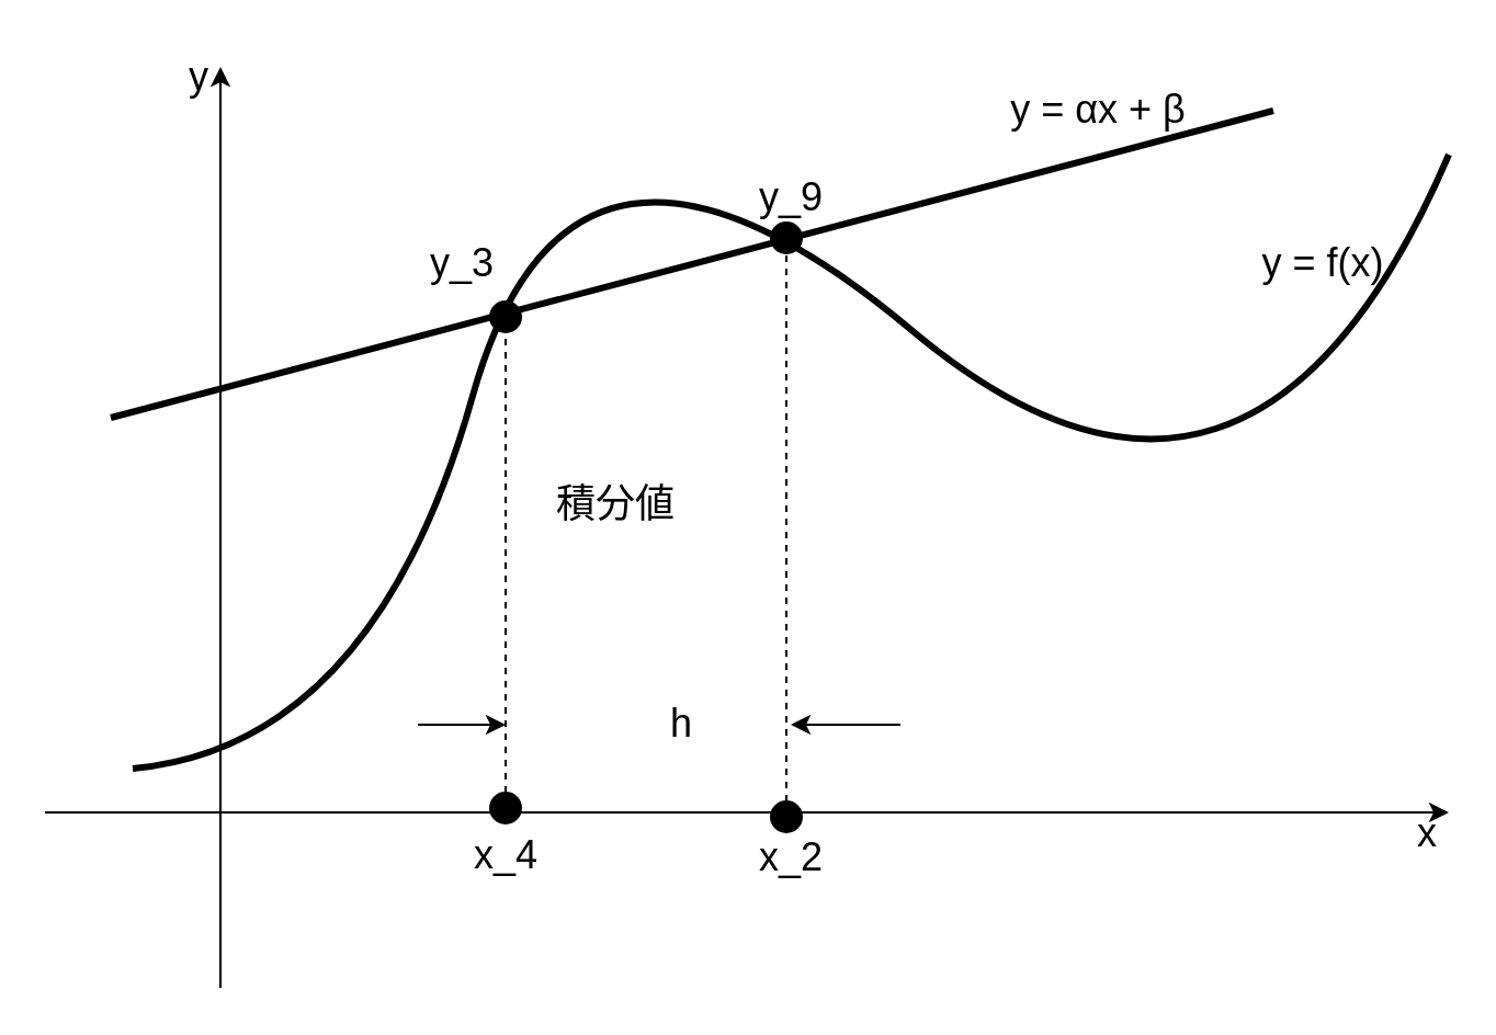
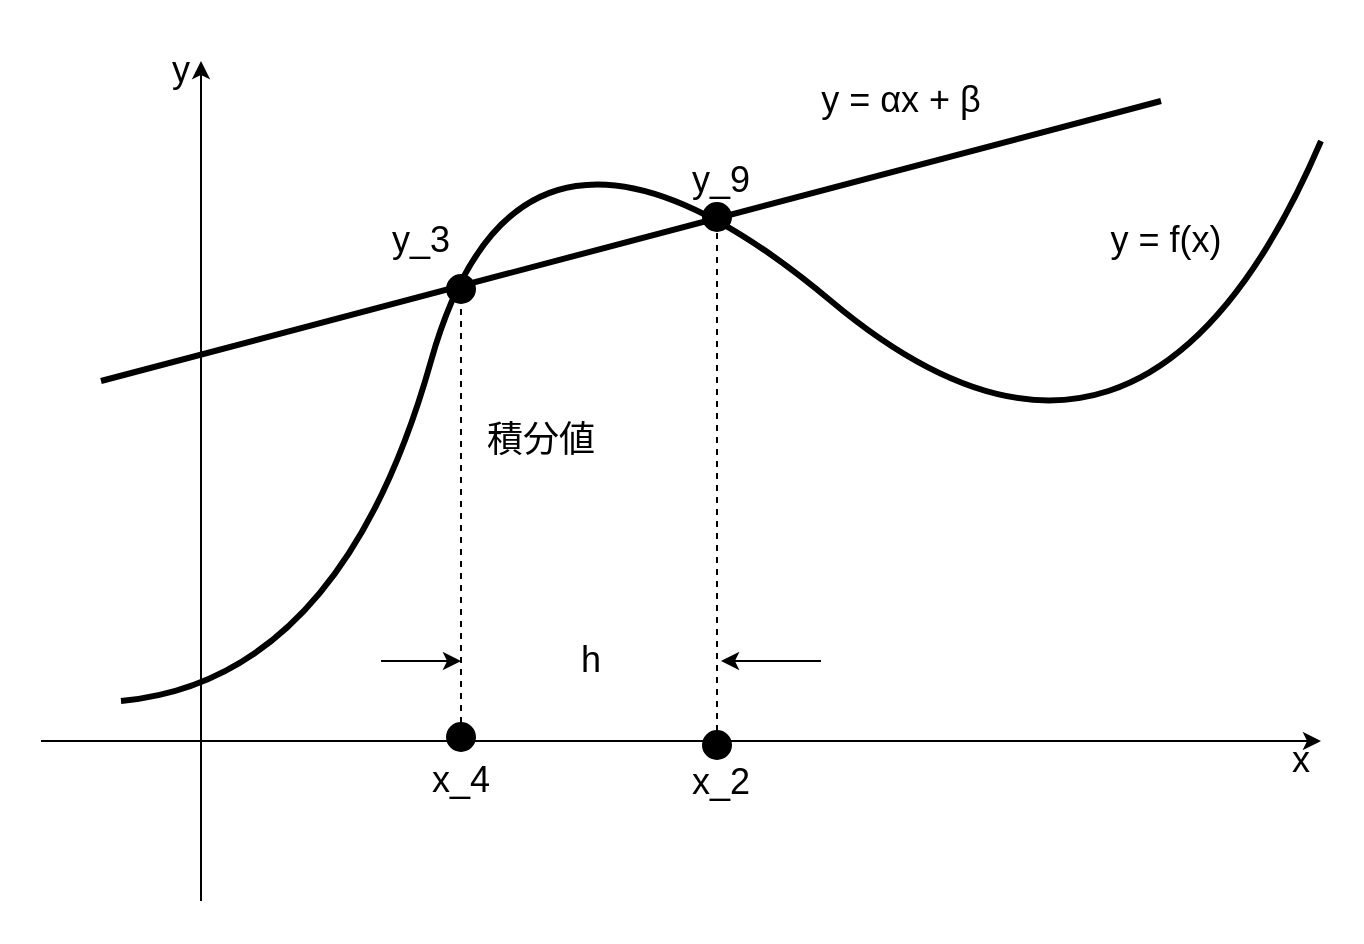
  <mxCell id="0" />
  <mxCell id="1" parent="0" />
  <mxCell id="2" value="" style="endArrow=classic;html=1;fontSize=18;" edge="1" parent="1"><mxGeometry width="50" height="50" relative="1" as="geometry"><mxPoint x="100" y="450" as="sourcePoint" /><mxPoint x="100" y="30" as="targetPoint" /></mxGeometry></mxCell>
  <mxCell id="3" value="y" style="text;html=1;align=center;verticalAlign=middle;resizable=0;points=[];autosize=1;fontSize=18;" vertex="1" parent="1"><mxGeometry x="80" y="20" width="20" height="30" as="geometry" /></mxCell>
  <mxCell id="4" value="" style="endArrow=classic;html=1;fontSize=18;" edge="1" parent="1"><mxGeometry width="50" height="50" relative="1" as="geometry"><mxPoint x="20" y="370" as="sourcePoint" /><mxPoint x="660" y="370" as="targetPoint" /></mxGeometry></mxCell>
  <mxCell id="5" value="x" style="text;html=1;align=center;verticalAlign=middle;resizable=0;points=[];autosize=1;fontSize=18;" vertex="1" parent="1"><mxGeometry x="640" y="365" width="20" height="30" as="geometry" /></mxCell>
  <mxCell id="6" value="" style="curved=1;endArrow=none;html=1;endFill=0;strokeWidth=3;fontSize=18;" edge="1" parent="1"><mxGeometry width="50" height="50" relative="1" as="geometry"><mxPoint x="60" y="350" as="sourcePoint" /><mxPoint x="660" y="70" as="targetPoint" /><Array as="points"><mxPoint x="170" y="340" /><mxPoint x="260" y="20" /><mxPoint x="570" y="280" /></Array></mxGeometry></mxCell>
- <mxCell id="7" value="&amp;nbsp;y = f(x)" style="text;html=1;align=center;verticalAlign=middle;resizable=0;points=[];autosize=1;fontSize=18;" vertex="1" parent="1"><mxGeometry x="560" y="105" width="80" height="30" as="geometry" /></mxCell>
+ <mxCell id="7" value="&amp;nbsp;y = f(x)" style="text;html=1;align=center;verticalAlign=middle;resizable=0;points=[];autosize=1;fontSize=18;" vertex="1" parent="1"><mxGeometry x="540" y="105" width="80" height="30" as="geometry" /></mxCell>
  <mxCell id="8" value="" style="endArrow=none;html=1;strokeWidth=3;fontSize=18;" edge="1" parent="1"><mxGeometry width="50" height="50" relative="1" as="geometry"><mxPoint x="50" y="190" as="sourcePoint" /><mxPoint x="580" y="50" as="targetPoint" /></mxGeometry></mxCell>
- <mxCell id="9" value="y = αx + β" style="text;html=1;align=center;verticalAlign=middle;resizable=0;points=[];autosize=1;fontSize=18;" vertex="1" parent="1"><mxGeometry x="450" y="35" width="100" height="30" as="geometry" /></mxCell>
+ <mxCell id="9" value="y = αx + β" style="text;html=1;align=center;verticalAlign=middle;resizable=0;points=[];autosize=1;fontSize=18;" vertex="1" parent="1"><mxGeometry x="400" y="35" width="100" height="30" as="geometry" /></mxCell>
  <mxCell id="10" value="" style="endArrow=circle;dashed=1;html=1;strokeWidth=1;fillColor=#A6DBFF;fontSize=18;startArrow=circle;startFill=1;endFill=1;" edge="1" parent="1"><mxGeometry width="50" height="50" relative="1" as="geometry"><mxPoint x="230" y="376" as="sourcePoint" /><mxPoint x="230" y="136" as="targetPoint" /></mxGeometry></mxCell>
  <mxCell id="11" value="" style="endArrow=circle;dashed=1;html=1;strokeWidth=1;fillColor=#A6DBFF;fontSize=18;startArrow=circle;startFill=1;endFill=1;" edge="1" parent="1"><mxGeometry width="50" height="50" relative="1" as="geometry"><mxPoint x="358" y="380" as="sourcePoint" /><mxPoint x="358" y="100" as="targetPoint" /></mxGeometry></mxCell>
  <mxCell id="12" value="" style="endArrow=classic;html=1;strokeWidth=1;fillColor=#A6DBFF;fontSize=18;" edge="1" parent="1"><mxGeometry width="50" height="50" relative="1" as="geometry"><mxPoint x="410" y="330" as="sourcePoint" /><mxPoint x="360" y="330" as="targetPoint" /></mxGeometry></mxCell>
  <mxCell id="13" value="" style="endArrow=classic;html=1;strokeWidth=1;fillColor=#A6DBFF;fontSize=18;" edge="1" parent="1"><mxGeometry width="50" height="50" relative="1" as="geometry"><mxPoint x="190" y="330" as="sourcePoint" /><mxPoint x="230" y="330" as="targetPoint" /></mxGeometry></mxCell>
- <mxCell id="14" value="h" style="text;html=1;align=center;verticalAlign=middle;resizable=0;points=[];autosize=1;fontSize=18;" vertex="1" parent="1"><mxGeometry x="295" y="315" width="30" height="30" as="geometry" /></mxCell>
+ <mxCell id="14" value="h" style="text;html=1;align=center;verticalAlign=middle;resizable=0;points=[];autosize=1;fontSize=18;" vertex="1" parent="1"><mxGeometry x="280" y="315" width="30" height="30" as="geometry" /></mxCell>
  <mxCell id="15" value="x_4" style="text;html=1;align=center;verticalAlign=middle;resizable=0;points=[];autosize=1;fontSize=18;" vertex="1" parent="1"><mxGeometry x="210" y="375" width="40" height="30" as="geometry" /></mxCell>
  <mxCell id="16" value="x_2" style="text;html=1;align=center;verticalAlign=middle;resizable=0;points=[];autosize=1;fontSize=18;" vertex="1" parent="1"><mxGeometry x="340" y="376" width="40" height="30" as="geometry" /></mxCell>
  <mxCell id="17" value="y_3" style="text;html=1;align=center;verticalAlign=middle;resizable=0;points=[];autosize=1;fontSize=18;" vertex="1" parent="1"><mxGeometry x="190" y="105" width="40" height="30" as="geometry" /></mxCell>
  <mxCell id="18" value="y_9" style="text;html=1;align=center;verticalAlign=middle;resizable=0;points=[];autosize=1;fontSize=18;" vertex="1" parent="1"><mxGeometry x="340" y="75" width="40" height="30" as="geometry" /></mxCell>
- <mxCell id="19" value="積分値" style="text;html=1;align=center;verticalAlign=middle;resizable=0;points=[];autosize=1;fontSize=18;" vertex="1" parent="1"><mxGeometry x="245" y="215" width="70" height="30" as="geometry" /></mxCell>
+ <mxCell id="19" value="積分値" style="text;html=1;align=center;verticalAlign=middle;resizable=0;points=[];autosize=1;fontSize=18;" vertex="1" parent="1"><mxGeometry x="235" y="205" width="70" height="30" as="geometry" /></mxCell>
